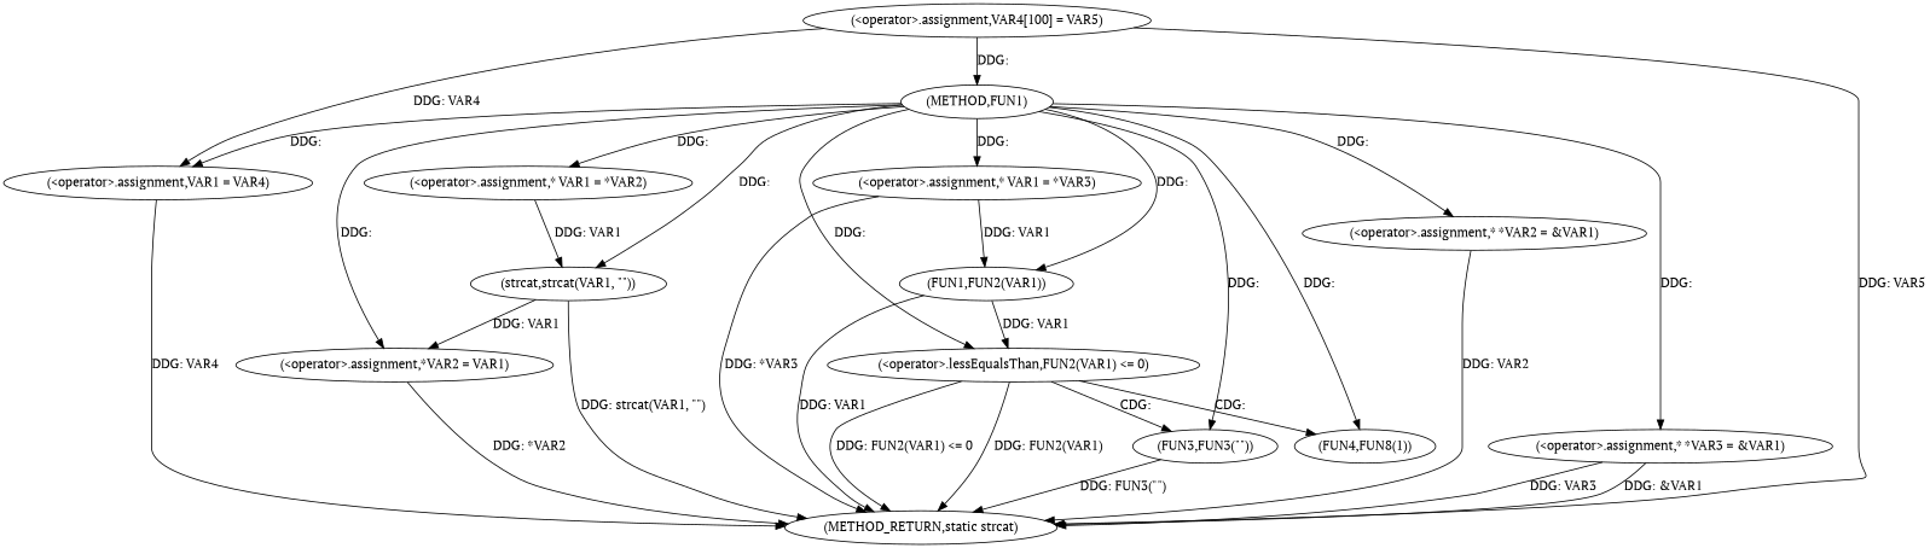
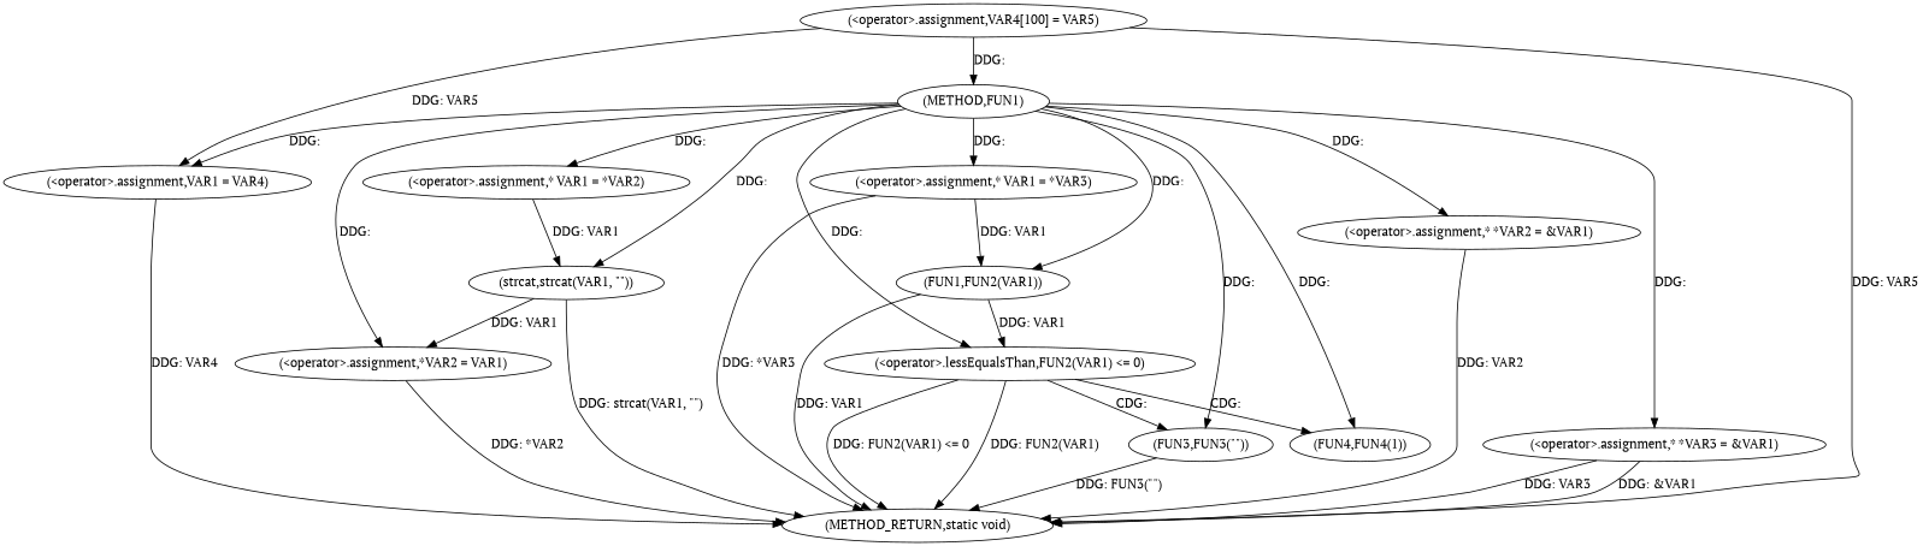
  digraph {
    fontname="PT Serif"
    node [fontname="PT Serif"]
    edge [fontname="PT Serif"]
    n1 [label="(METHOD,FUN1)"]
    n2 [label="(<operator>.assignment,* *VAR2 = &VAR1)"]
    n3 [label="(<operator>.assignment,* *VAR3 = &VAR1)"]
    n4 [label="(<operator>.assignment,VAR1 = VAR4)"]
    n5 [label="(<operator>.assignment,* VAR1 = *VAR2)"]
    n6 [label="(strcat,strcat(VAR1, \"\"))"]
    n7 [label="(<operator>.assignment,*VAR2 = VAR1)"]
    n8 [label="(<operator>.assignment,* VAR1 = *VAR3)"]
    n9 [label="(<operator>.lessEqualsThan,FUN2(VAR1) <= 0)"]
    n10 [label="(FUN1,FUN2(VAR1))"]
    n11 [label="(FUN3,FUN3(\"\"))"]
-   n12 [label="(FUN4,FUN8(1))"]
-   n13 [label="(METHOD_RETURN,static strcat)"]
+   n12 [label="(FUN4,FUN4(1))"]
+   n13 [label="(METHOD_RETURN,static void)"]
    n14 [label="(<operator>.assignment,VAR4[100] = VAR5)"]
    n1 -> n2 [label="DDG: "]
    n1 -> n3 [label="DDG: "]
    n1 -> n4 [label="DDG: "]
    n1 -> n5 [label="DDG: "]
    n1 -> n6 [label="DDG: "]
    n1 -> n7 [label="DDG: "]
    n1 -> n8 [label="DDG: "]
    n1 -> n9 [label="DDG: "]
    n1 -> n10 [label="DDG: "]
    n1 -> n11 [label="DDG: "]
    n1 -> n12 [label="DDG: "]
    n2 -> n13 [label="DDG: VAR2"]
    n3 -> n13 [label="DDG: VAR3"]
    n3 -> n13 [label="DDG: &VAR1"]
    n4 -> n13 [label="DDG: VAR4"]
    n5 -> n6 [label="DDG: VAR1"]
    n6 -> n7 [label="DDG: VAR1"]
    n6 -> n13 [label="DDG: strcat(VAR1, \"\")"]
    n7 -> n13 [label="DDG: *VAR2"]
    n8 -> n10 [label="DDG: VAR1"]
    n8 -> n13 [label="DDG: *VAR3"]
    n9 -> n11 [label="CDG: "]
    n9 -> n12 [label="CDG: "]
    n9 -> n13 [label="DDG: FUN2(VAR1)"]
    n9 -> n13 [label="DDG: FUN2(VAR1) <= 0"]
    n10 -> n9 [label="DDG: VAR1"]
    n10 -> n13 [label="DDG: VAR1"]
    n11 -> n13 [label="DDG: FUN3(\"\")"]
    n14 -> n1 [label="DDG: "]
-   n14 -> n4 [label="DDG: VAR4"]
+   n14 -> n4 [label="DDG: VAR5"]
    n14 -> n13 [label="DDG: VAR5"]
  }
